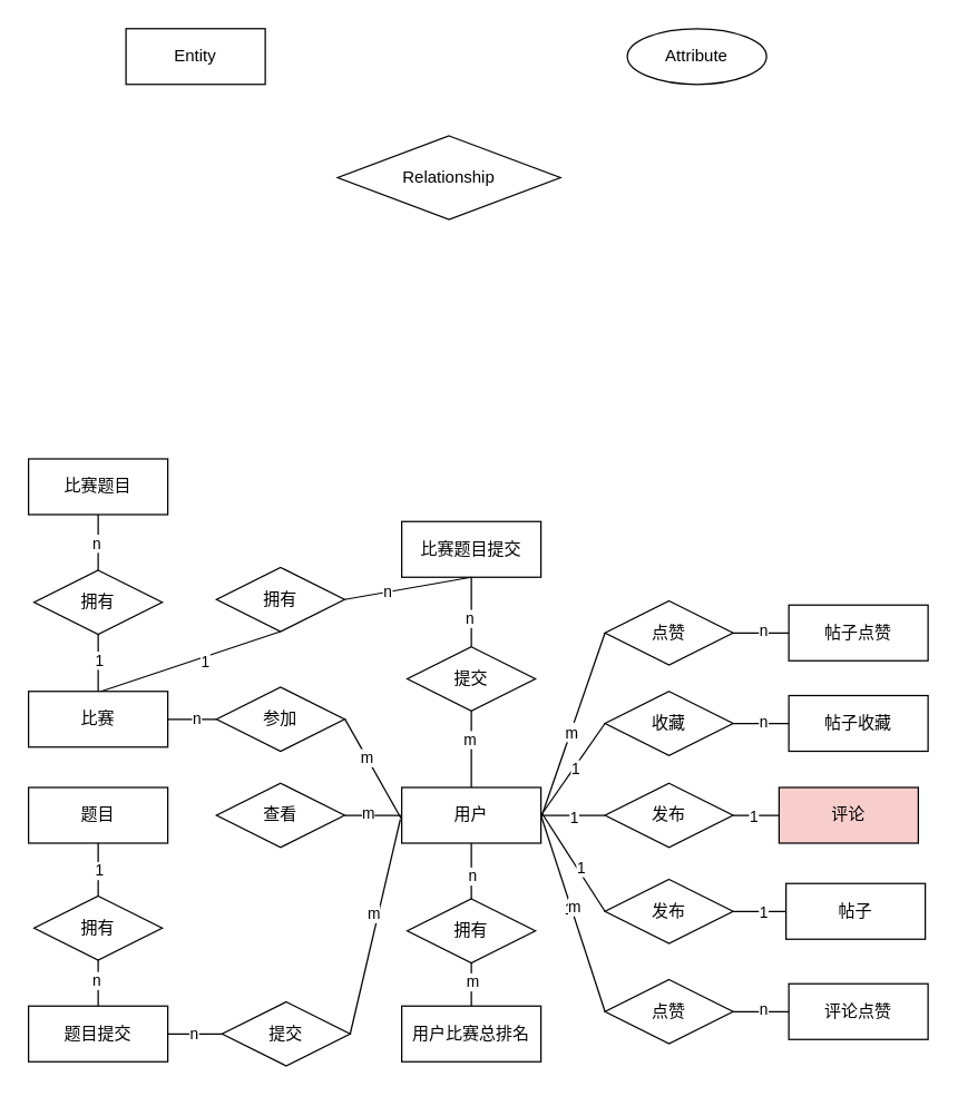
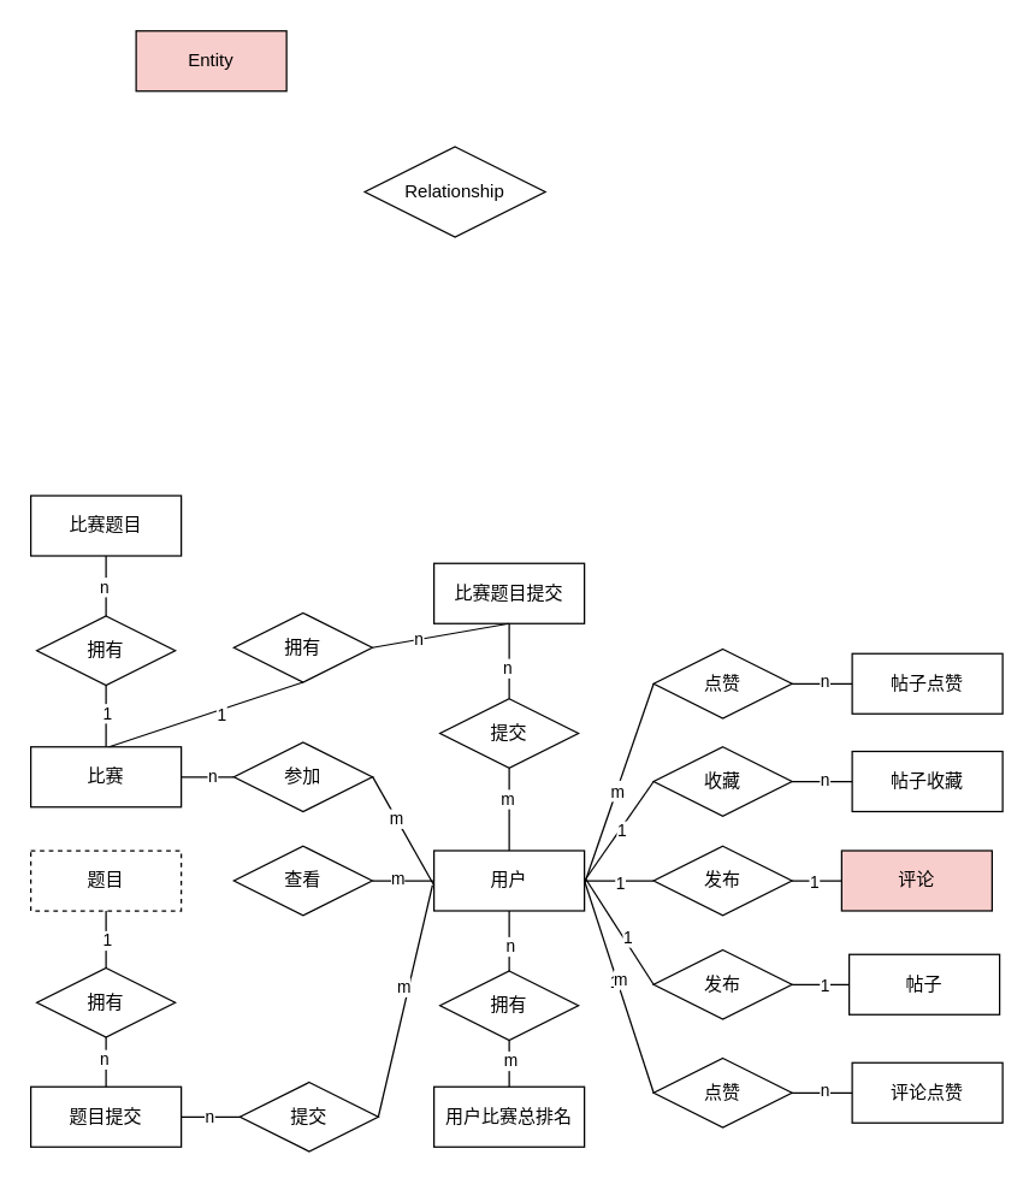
  <mxCell id="0" />
  <mxCell id="1" parent="0" />
- <mxCell id="2" value="Entity" style="whiteSpace=wrap;html=1;align=center;" vertex="1" parent="1"><mxGeometry x="90" y="20" width="100" height="40" as="geometry" /></mxCell>
- <mxCell id="3" value="Attribute" style="ellipse;whiteSpace=wrap;html=1;align=center;" vertex="1" parent="1"><mxGeometry x="450" y="20" width="100" height="40" as="geometry" /></mxCell>
+ <mxCell id="2" value="Entity" style="whiteSpace=wrap;html=1;align=center;fillColor=#f8cecc;" vertex="1" parent="1"><mxGeometry x="90" y="20" width="100" height="40" as="geometry" /></mxCell>
  <mxCell id="4" value="" style="edgeStyle=orthogonalEdgeStyle;rounded=0;orthogonalLoop=1;jettySize=auto;html=1;endArrow=none;endFill=0;" edge="1" parent="1" source="6" target="68"><mxGeometry relative="1" as="geometry" /></mxCell>
  <mxCell id="5" value="1" style="edgeLabel;html=1;align=center;verticalAlign=middle;resizable=0;points=[];" vertex="1" connectable="0" parent="4"><mxGeometry x="0.152" y="3" relative="1" as="geometry"><mxPoint x="-3" y="-1" as="offset" /></mxGeometry></mxCell>
- <mxCell id="6" value="题目" style="whiteSpace=wrap;html=1;align=center;" vertex="1" parent="1"><mxGeometry x="20" y="565" width="100" height="40" as="geometry" /></mxCell>
+ <mxCell id="6" value="题目" style="whiteSpace=wrap;html=1;align=center;dashed=1;" vertex="1" parent="1"><mxGeometry x="20" y="565" width="100" height="40" as="geometry" /></mxCell>
  <mxCell id="7" value="" style="edgeStyle=orthogonalEdgeStyle;rounded=0;orthogonalLoop=1;jettySize=auto;html=1;endArrow=none;endFill=0;" edge="1" parent="1" source="13" target="18"><mxGeometry relative="1" as="geometry" /></mxCell>
  <mxCell id="8" value="1" style="edgeLabel;html=1;align=center;verticalAlign=middle;resizable=0;points=[];" vertex="1" connectable="0" parent="7"><mxGeometry x="0.015" y="-1" relative="1" as="geometry"><mxPoint as="offset" /></mxGeometry></mxCell>
  <mxCell id="9" value="" style="edgeStyle=orthogonalEdgeStyle;rounded=0;orthogonalLoop=1;jettySize=auto;html=1;endArrow=none;endFill=0;" edge="1" parent="1" source="13" target="43"><mxGeometry relative="1" as="geometry" /></mxCell>
  <mxCell id="10" value="m" style="edgeLabel;html=1;align=center;verticalAlign=middle;resizable=0;points=[];" vertex="1" connectable="0" parent="9"><mxGeometry x="0.229" y="-2" relative="1" as="geometry"><mxPoint as="offset" /></mxGeometry></mxCell>
  <mxCell id="11" value="" style="edgeStyle=orthogonalEdgeStyle;rounded=0;orthogonalLoop=1;jettySize=auto;html=1;endArrow=none;endFill=0;" edge="1" parent="1" source="13" target="64"><mxGeometry relative="1" as="geometry" /></mxCell>
  <mxCell id="12" value="m" style="edgeLabel;html=1;align=center;verticalAlign=middle;resizable=0;points=[];" vertex="1" connectable="0" parent="11"><mxGeometry x="0.287" y="2" relative="1" as="geometry"><mxPoint as="offset" /></mxGeometry></mxCell>
  <mxCell id="13" value="用户" style="whiteSpace=wrap;html=1;align=center;" vertex="1" parent="1"><mxGeometry x="288" y="565" width="100" height="40" as="geometry" /></mxCell>
  <mxCell id="14" value="评论" style="whiteSpace=wrap;html=1;align=center;fillColor=#f8cecc;" vertex="1" parent="1"><mxGeometry x="559" y="565" width="100" height="40" as="geometry" /></mxCell>
- <mxCell id="15" value="Relationship" style="shape=rhombus;perimeter=rhombusPerimeter;whiteSpace=wrap;html=1;align=center;" vertex="1" parent="1"><mxGeometry x="242" y="97" width="160" height="60" as="geometry" /></mxCell>
+ <mxCell id="15" value="Relationship" style="shape=rhombus;perimeter=rhombusPerimeter;whiteSpace=wrap;html=1;align=center;" vertex="1" parent="1"><mxGeometry x="242" y="97" width="120" height="60" as="geometry" /></mxCell>
  <mxCell id="16" value="" style="edgeStyle=orthogonalEdgeStyle;rounded=0;orthogonalLoop=1;jettySize=auto;html=1;endArrow=none;endFill=0;" edge="1" parent="1" source="18" target="14"><mxGeometry relative="1" as="geometry" /></mxCell>
  <mxCell id="17" value="1" style="edgeLabel;html=1;align=center;verticalAlign=middle;resizable=0;points=[];" vertex="1" connectable="0" parent="16"><mxGeometry x="0.191" relative="1" as="geometry"><mxPoint as="offset" /></mxGeometry></mxCell>
  <mxCell id="18" value="发布" style="shape=rhombus;perimeter=rhombusPerimeter;whiteSpace=wrap;html=1;align=center;" vertex="1" parent="1"><mxGeometry x="434" y="562" width="92" height="46" as="geometry" /></mxCell>
  <mxCell id="19" value="帖子" style="whiteSpace=wrap;html=1;align=center;" vertex="1" parent="1"><mxGeometry x="564" y="634" width="100" height="40" as="geometry" /></mxCell>
  <mxCell id="20" value="" style="edgeStyle=orthogonalEdgeStyle;rounded=0;orthogonalLoop=1;jettySize=auto;html=1;endArrow=none;endFill=0;" edge="1" parent="1" source="22" target="19"><mxGeometry relative="1" as="geometry" /></mxCell>
  <mxCell id="21" value="1" style="edgeLabel;html=1;align=center;verticalAlign=middle;resizable=0;points=[];" vertex="1" connectable="0" parent="20"><mxGeometry x="0.191" relative="1" as="geometry"><mxPoint as="offset" /></mxGeometry></mxCell>
  <mxCell id="22" value="发布" style="shape=rhombus;perimeter=rhombusPerimeter;whiteSpace=wrap;html=1;align=center;" vertex="1" parent="1"><mxGeometry x="434" y="631" width="92" height="46" as="geometry" /></mxCell>
  <mxCell id="23" value="" style="endArrow=none;html=1;rounded=0;entryX=0;entryY=0.5;entryDx=0;entryDy=0;" edge="1" parent="1" target="22"><mxGeometry relative="1" as="geometry"><mxPoint x="389" y="584" as="sourcePoint" /><mxPoint x="429" y="655.5" as="targetPoint" /></mxGeometry></mxCell>
  <mxCell id="24" value="1" style="edgeLabel;html=1;align=center;verticalAlign=middle;resizable=0;points=[];" vertex="1" connectable="0" parent="23"><mxGeometry x="0.122" y="2" relative="1" as="geometry"><mxPoint as="offset" /></mxGeometry></mxCell>
  <mxCell id="25" value="帖子收藏" style="whiteSpace=wrap;html=1;align=center;" vertex="1" parent="1"><mxGeometry x="566" y="499" width="100" height="40" as="geometry" /></mxCell>
  <mxCell id="26" value="" style="edgeStyle=orthogonalEdgeStyle;rounded=0;orthogonalLoop=1;jettySize=auto;html=1;endArrow=none;endFill=0;" edge="1" parent="1" source="28" target="25"><mxGeometry relative="1" as="geometry" /></mxCell>
  <mxCell id="27" value="n" style="edgeLabel;html=1;align=center;verticalAlign=middle;resizable=0;points=[];" vertex="1" connectable="0" parent="26"><mxGeometry x="0.04" y="2" relative="1" as="geometry"><mxPoint as="offset" /></mxGeometry></mxCell>
  <mxCell id="28" value="收藏" style="shape=rhombus;perimeter=rhombusPerimeter;whiteSpace=wrap;html=1;align=center;" vertex="1" parent="1"><mxGeometry x="434" y="496" width="92" height="46" as="geometry" /></mxCell>
  <mxCell id="29" value="帖子点赞" style="whiteSpace=wrap;html=1;align=center;" vertex="1" parent="1"><mxGeometry x="566" y="434" width="100" height="40" as="geometry" /></mxCell>
  <mxCell id="30" value="" style="edgeStyle=orthogonalEdgeStyle;rounded=0;orthogonalLoop=1;jettySize=auto;html=1;endArrow=none;endFill=0;" edge="1" parent="1" source="32" target="29"><mxGeometry relative="1" as="geometry" /></mxCell>
  <mxCell id="31" value="n" style="edgeLabel;html=1;align=center;verticalAlign=middle;resizable=0;points=[];" vertex="1" connectable="0" parent="30"><mxGeometry x="0.04" y="2" relative="1" as="geometry"><mxPoint as="offset" /></mxGeometry></mxCell>
  <mxCell id="32" value="点赞" style="shape=rhombus;perimeter=rhombusPerimeter;whiteSpace=wrap;html=1;align=center;" vertex="1" parent="1"><mxGeometry x="434" y="431" width="92" height="46" as="geometry" /></mxCell>
  <mxCell id="33" value="评论点赞" style="whiteSpace=wrap;html=1;align=center;" vertex="1" parent="1"><mxGeometry x="566" y="706" width="100" height="40" as="geometry" /></mxCell>
  <mxCell id="34" value="" style="edgeStyle=orthogonalEdgeStyle;rounded=0;orthogonalLoop=1;jettySize=auto;html=1;endArrow=none;endFill=0;" edge="1" parent="1" source="36" target="33"><mxGeometry relative="1" as="geometry" /></mxCell>
  <mxCell id="35" value="n" style="edgeLabel;html=1;align=center;verticalAlign=middle;resizable=0;points=[];" vertex="1" connectable="0" parent="34"><mxGeometry x="0.04" y="2" relative="1" as="geometry"><mxPoint as="offset" /></mxGeometry></mxCell>
  <mxCell id="36" value="点赞" style="shape=rhombus;perimeter=rhombusPerimeter;whiteSpace=wrap;html=1;align=center;" vertex="1" parent="1"><mxGeometry x="434" y="703" width="92" height="46" as="geometry" /></mxCell>
  <mxCell id="37" value="" style="endArrow=none;html=1;rounded=0;entryX=0;entryY=0.5;entryDx=0;entryDy=0;" edge="1" parent="1" target="32"><mxGeometry relative="1" as="geometry"><mxPoint x="388" y="587" as="sourcePoint" /><mxPoint x="427" y="785" as="targetPoint" /></mxGeometry></mxCell>
  <mxCell id="38" value="1" style="edgeLabel;html=1;align=center;verticalAlign=middle;resizable=0;points=[];" vertex="1" connectable="0" parent="37"><mxGeometry x="-0.053" y="-2" relative="1" as="geometry"><mxPoint as="offset" /></mxGeometry></mxCell>
  <mxCell id="39" value="m" style="edgeLabel;html=1;align=center;verticalAlign=middle;resizable=0;points=[];" vertex="1" connectable="0" parent="37"><mxGeometry x="-0.076" y="1" relative="1" as="geometry"><mxPoint x="1" as="offset" /></mxGeometry></mxCell>
  <mxCell id="40" value="" style="endArrow=none;html=1;rounded=0;entryX=0;entryY=0.5;entryDx=0;entryDy=0;" edge="1" parent="1" target="36"><mxGeometry relative="1" as="geometry"><mxPoint x="388" y="585" as="sourcePoint" /><mxPoint x="429" y="857.5" as="targetPoint" /></mxGeometry></mxCell>
  <mxCell id="41" value="1" style="edgeLabel;html=1;align=center;verticalAlign=middle;resizable=0;points=[];" vertex="1" connectable="0" parent="40"><mxGeometry x="-0.053" y="-2" relative="1" as="geometry"><mxPoint as="offset" /></mxGeometry></mxCell>
  <mxCell id="42" value="m" style="edgeLabel;html=1;align=center;verticalAlign=middle;resizable=0;points=[];" vertex="1" connectable="0" parent="40"><mxGeometry x="-0.076" y="1" relative="1" as="geometry"><mxPoint x="1" as="offset" /></mxGeometry></mxCell>
  <mxCell id="43" value="查看" style="shape=rhombus;perimeter=rhombusPerimeter;whiteSpace=wrap;html=1;align=center;" vertex="1" parent="1"><mxGeometry x="155" y="562" width="92" height="46" as="geometry" /></mxCell>
  <mxCell id="44" value="题目提交" style="whiteSpace=wrap;html=1;align=center;" vertex="1" parent="1"><mxGeometry x="20" y="722" width="100" height="40" as="geometry" /></mxCell>
  <mxCell id="45" value="" style="edgeStyle=orthogonalEdgeStyle;rounded=0;orthogonalLoop=1;jettySize=auto;html=1;endArrow=none;endFill=0;" edge="1" parent="1" source="47" target="44"><mxGeometry relative="1" as="geometry" /></mxCell>
  <mxCell id="46" value="n" style="edgeLabel;html=1;align=center;verticalAlign=middle;resizable=0;points=[];" vertex="1" connectable="0" parent="45"><mxGeometry x="0.12" y="-1" relative="1" as="geometry"><mxPoint as="offset" /></mxGeometry></mxCell>
  <mxCell id="47" value="提交" style="shape=rhombus;perimeter=rhombusPerimeter;whiteSpace=wrap;html=1;align=center;" vertex="1" parent="1"><mxGeometry x="159" y="719" width="92" height="46" as="geometry" /></mxCell>
  <mxCell id="48" value="" style="endArrow=none;html=1;rounded=0;exitX=1;exitY=0.5;exitDx=0;exitDy=0;" edge="1" parent="1" source="47"><mxGeometry relative="1" as="geometry"><mxPoint x="247" y="652.5" as="sourcePoint" /><mxPoint x="287" y="588" as="targetPoint" /></mxGeometry></mxCell>
  <mxCell id="49" value="m" style="edgeLabel;html=1;align=center;verticalAlign=middle;resizable=0;points=[];" vertex="1" connectable="0" parent="48"><mxGeometry x="0.117" y="4" relative="1" as="geometry"><mxPoint as="offset" /></mxGeometry></mxCell>
  <mxCell id="50" value="" style="edgeStyle=orthogonalEdgeStyle;rounded=0;orthogonalLoop=1;jettySize=auto;html=1;endArrow=none;endFill=0;" edge="1" parent="1" source="52" target="60"><mxGeometry relative="1" as="geometry" /></mxCell>
  <mxCell id="51" value="1" style="edgeLabel;html=1;align=center;verticalAlign=middle;resizable=0;points=[];" vertex="1" connectable="0" parent="50"><mxGeometry x="0.112" relative="1" as="geometry"><mxPoint as="offset" /></mxGeometry></mxCell>
  <mxCell id="52" value="比赛" style="whiteSpace=wrap;html=1;align=center;" vertex="1" parent="1"><mxGeometry x="20" y="496" width="100" height="40" as="geometry" /></mxCell>
  <mxCell id="53" value="" style="edgeStyle=orthogonalEdgeStyle;rounded=0;orthogonalLoop=1;jettySize=auto;html=1;endArrow=none;endFill=0;" edge="1" parent="1" source="55" target="52"><mxGeometry relative="1" as="geometry" /></mxCell>
  <mxCell id="54" value="n" style="edgeLabel;html=1;align=center;verticalAlign=middle;resizable=0;points=[];" vertex="1" connectable="0" parent="53"><mxGeometry x="0.12" y="-1" relative="1" as="geometry"><mxPoint as="offset" /></mxGeometry></mxCell>
  <mxCell id="55" value="参加" style="shape=rhombus;perimeter=rhombusPerimeter;whiteSpace=wrap;html=1;align=center;" vertex="1" parent="1"><mxGeometry x="155" y="493" width="92" height="46" as="geometry" /></mxCell>
  <mxCell id="56" value="" style="endArrow=none;html=1;rounded=0;" edge="1" parent="1"><mxGeometry relative="1" as="geometry"><mxPoint x="247" y="515.5" as="sourcePoint" /><mxPoint x="288" y="588" as="targetPoint" /></mxGeometry></mxCell>
  <mxCell id="57" value="m" style="edgeLabel;html=1;align=center;verticalAlign=middle;resizable=0;points=[];" vertex="1" connectable="0" parent="56"><mxGeometry x="-0.226" relative="1" as="geometry"><mxPoint as="offset" /></mxGeometry></mxCell>
  <mxCell id="58" value="" style="edgeStyle=orthogonalEdgeStyle;rounded=0;orthogonalLoop=1;jettySize=auto;html=1;endArrow=none;endFill=0;" edge="1" parent="1" source="60" target="61"><mxGeometry relative="1" as="geometry" /></mxCell>
  <mxCell id="59" value="n" style="edgeLabel;html=1;align=center;verticalAlign=middle;resizable=0;points=[];" vertex="1" connectable="0" parent="58"><mxGeometry x="0.01" y="2" relative="1" as="geometry"><mxPoint as="offset" /></mxGeometry></mxCell>
  <mxCell id="60" value="拥有" style="shape=rhombus;perimeter=rhombusPerimeter;whiteSpace=wrap;html=1;align=center;" vertex="1" parent="1"><mxGeometry x="24" y="409" width="92" height="46" as="geometry" /></mxCell>
  <mxCell id="61" value="比赛题目" style="whiteSpace=wrap;html=1;align=center;" vertex="1" parent="1"><mxGeometry x="20" y="329" width="100" height="40" as="geometry" /></mxCell>
  <mxCell id="62" value="" style="edgeStyle=orthogonalEdgeStyle;rounded=0;orthogonalLoop=1;jettySize=auto;html=1;endArrow=none;endFill=0;" edge="1" parent="1" source="64" target="65"><mxGeometry relative="1" as="geometry" /></mxCell>
  <mxCell id="63" value="n" style="edgeLabel;html=1;align=center;verticalAlign=middle;resizable=0;points=[];" vertex="1" connectable="0" parent="62"><mxGeometry x="-0.064" y="2" relative="1" as="geometry"><mxPoint y="2" as="offset" /></mxGeometry></mxCell>
  <mxCell id="64" value="提交" style="shape=rhombus;perimeter=rhombusPerimeter;whiteSpace=wrap;html=1;align=center;" vertex="1" parent="1"><mxGeometry x="292" y="464" width="92" height="46" as="geometry" /></mxCell>
  <mxCell id="65" value="比赛题目提交" style="whiteSpace=wrap;html=1;align=center;" vertex="1" parent="1"><mxGeometry x="288" y="374" width="100" height="40" as="geometry" /></mxCell>
  <mxCell id="66" value="" style="edgeStyle=orthogonalEdgeStyle;rounded=0;orthogonalLoop=1;jettySize=auto;html=1;endArrow=none;endFill=0;" edge="1" parent="1" source="68" target="44"><mxGeometry relative="1" as="geometry" /></mxCell>
  <mxCell id="67" value="n" style="edgeLabel;html=1;align=center;verticalAlign=middle;resizable=0;points=[];" vertex="1" connectable="0" parent="66"><mxGeometry x="0.2" y="-2" relative="1" as="geometry"><mxPoint as="offset" /></mxGeometry></mxCell>
  <mxCell id="68" value="拥有" style="shape=rhombus;perimeter=rhombusPerimeter;whiteSpace=wrap;html=1;align=center;" vertex="1" parent="1"><mxGeometry x="24" y="643" width="92" height="46" as="geometry" /></mxCell>
  <mxCell id="69" value="拥有" style="shape=rhombus;perimeter=rhombusPerimeter;whiteSpace=wrap;html=1;align=center;" vertex="1" parent="1"><mxGeometry x="155" y="407" width="92" height="46" as="geometry" /></mxCell>
  <mxCell id="70" value="" style="endArrow=none;html=1;rounded=0;entryX=0.5;entryY=1;entryDx=0;entryDy=0;" edge="1" parent="1" target="69"><mxGeometry relative="1" as="geometry"><mxPoint x="72" y="496" as="sourcePoint" /><mxPoint x="232" y="496" as="targetPoint" /></mxGeometry></mxCell>
  <mxCell id="71" value="1" style="edgeLabel;html=1;align=center;verticalAlign=middle;resizable=0;points=[];" vertex="1" connectable="0" parent="70"><mxGeometry x="0.141" y="-3" relative="1" as="geometry"><mxPoint as="offset" /></mxGeometry></mxCell>
  <mxCell id="72" value="" style="endArrow=none;html=1;rounded=0;entryX=0.5;entryY=1;entryDx=0;entryDy=0;" edge="1" parent="1" target="65"><mxGeometry relative="1" as="geometry"><mxPoint x="247" y="430" as="sourcePoint" /><mxPoint x="376" y="387" as="targetPoint" /></mxGeometry></mxCell>
  <mxCell id="73" value="n" style="edgeLabel;html=1;align=center;verticalAlign=middle;resizable=0;points=[];" vertex="1" connectable="0" parent="72"><mxGeometry x="-0.385" y="-4" relative="1" as="geometry"><mxPoint x="2" y="-5" as="offset" /></mxGeometry></mxCell>
  <mxCell id="74" value="" style="edgeStyle=orthogonalEdgeStyle;rounded=0;orthogonalLoop=1;jettySize=auto;html=1;endArrow=none;endFill=0;" edge="1" parent="1" source="76" target="13"><mxGeometry relative="1" as="geometry" /></mxCell>
  <mxCell id="75" value="n" style="edgeLabel;html=1;align=center;verticalAlign=middle;resizable=0;points=[];" vertex="1" connectable="0" parent="74"><mxGeometry x="-0.16" relative="1" as="geometry"><mxPoint as="offset" /></mxGeometry></mxCell>
  <mxCell id="76" value="拥有" style="shape=rhombus;perimeter=rhombusPerimeter;whiteSpace=wrap;html=1;align=center;" vertex="1" parent="1"><mxGeometry x="292" y="645" width="92" height="46" as="geometry" /></mxCell>
  <mxCell id="77" value="" style="edgeStyle=orthogonalEdgeStyle;rounded=0;orthogonalLoop=1;jettySize=auto;html=1;endArrow=none;endFill=0;" edge="1" parent="1" source="79" target="76"><mxGeometry relative="1" as="geometry" /></mxCell>
  <mxCell id="78" value="m" style="edgeLabel;html=1;align=center;verticalAlign=middle;resizable=0;points=[];" vertex="1" connectable="0" parent="77"><mxGeometry x="0.502" y="4" relative="1" as="geometry"><mxPoint x="4" y="1" as="offset" /></mxGeometry></mxCell>
  <mxCell id="79" value="用户比赛总排名" style="whiteSpace=wrap;html=1;align=center;" vertex="1" parent="1"><mxGeometry x="288" y="722" width="100" height="40" as="geometry" /></mxCell>
  <mxCell id="80" value="" style="endArrow=none;html=1;rounded=0;exitX=1;exitY=0.5;exitDx=0;exitDy=0;entryX=0;entryY=0.5;entryDx=0;entryDy=0;" edge="1" parent="1" source="13" target="28"><mxGeometry relative="1" as="geometry"><mxPoint x="471" y="413" as="sourcePoint" /><mxPoint x="561" y="415" as="targetPoint" /></mxGeometry></mxCell>
  <mxCell id="81" value="1" style="edgeLabel;html=1;align=center;verticalAlign=middle;resizable=0;points=[];" vertex="1" connectable="0" parent="80"><mxGeometry x="0.007" y="-1" relative="1" as="geometry"><mxPoint as="offset" /></mxGeometry></mxCell>
